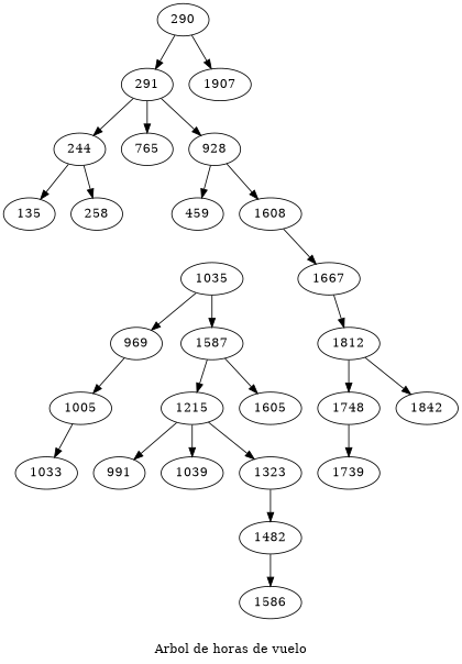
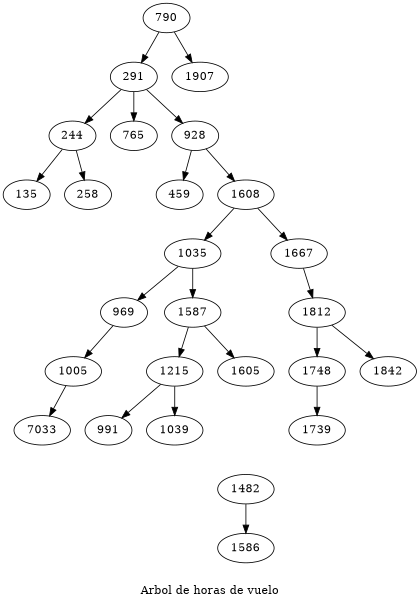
  digraph {
    label="Arbol de horas de vuelo"
-   790 [label=290]
+   790
    291
    1907
    244
    765
    928
    135
    258
    n9 [label=459]
    1608
    1035
    1667
    969
    1587
    1812
    1005
    1215
    1605
-   1033
+   1033 [label=7033]
    991
    1039
-   1323
    1482
    1586
    1748
    1842
    1739
    790 -> 291
    790 -> 1907
    291 -> 244
    291 -> 765
    291 -> 928
    244 -> 135
    244 -> 258
    928 -> n9
    928 -> 1608
+   1608 -> 1035
    1608 -> 1667
    1035 -> 969
    1035 -> 1587
    1667 -> 1812
    969 -> 1005
    1587 -> 1215
    1587 -> 1605
    1812 -> 1748
    1812 -> 1842
    1005 -> 1033
    1215 -> 991
    1215 -> 1039
-   1215 -> 1323
-   1323 -> 1482
    1482 -> 1586
    1748 -> 1739
  }
